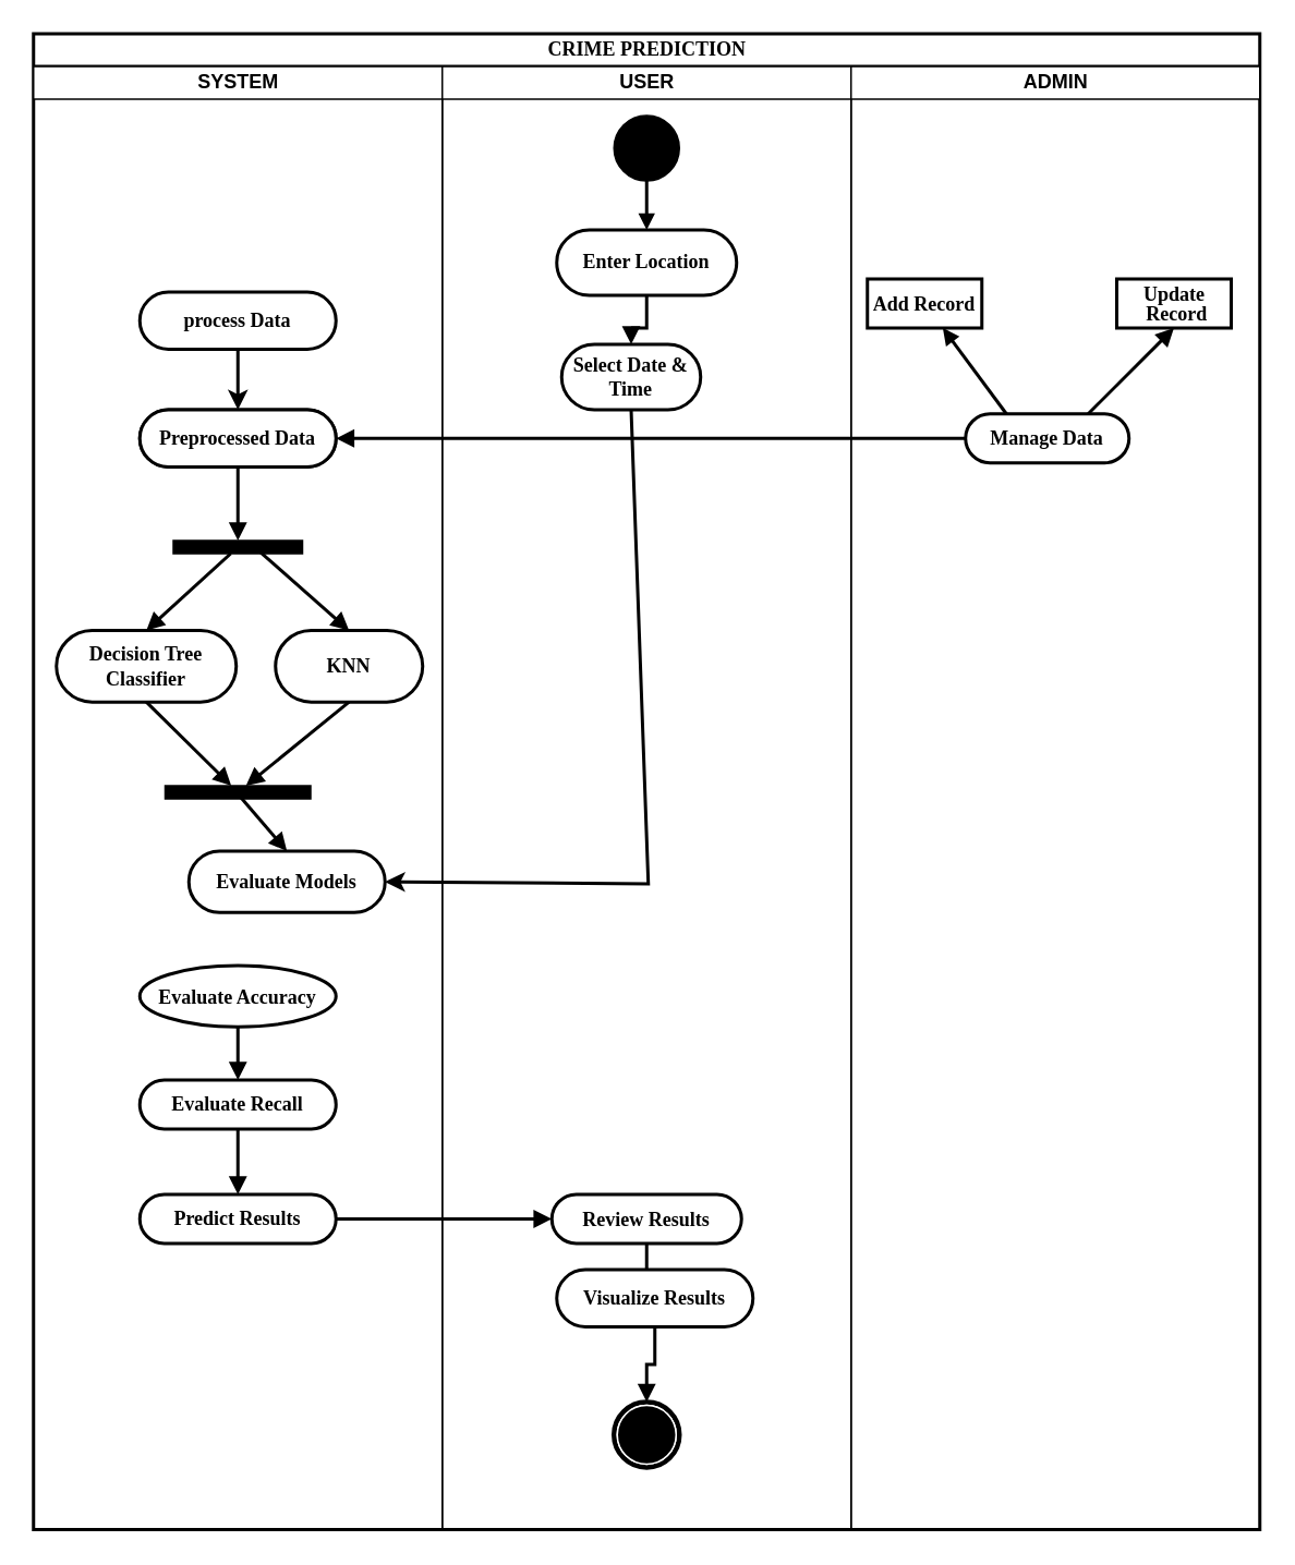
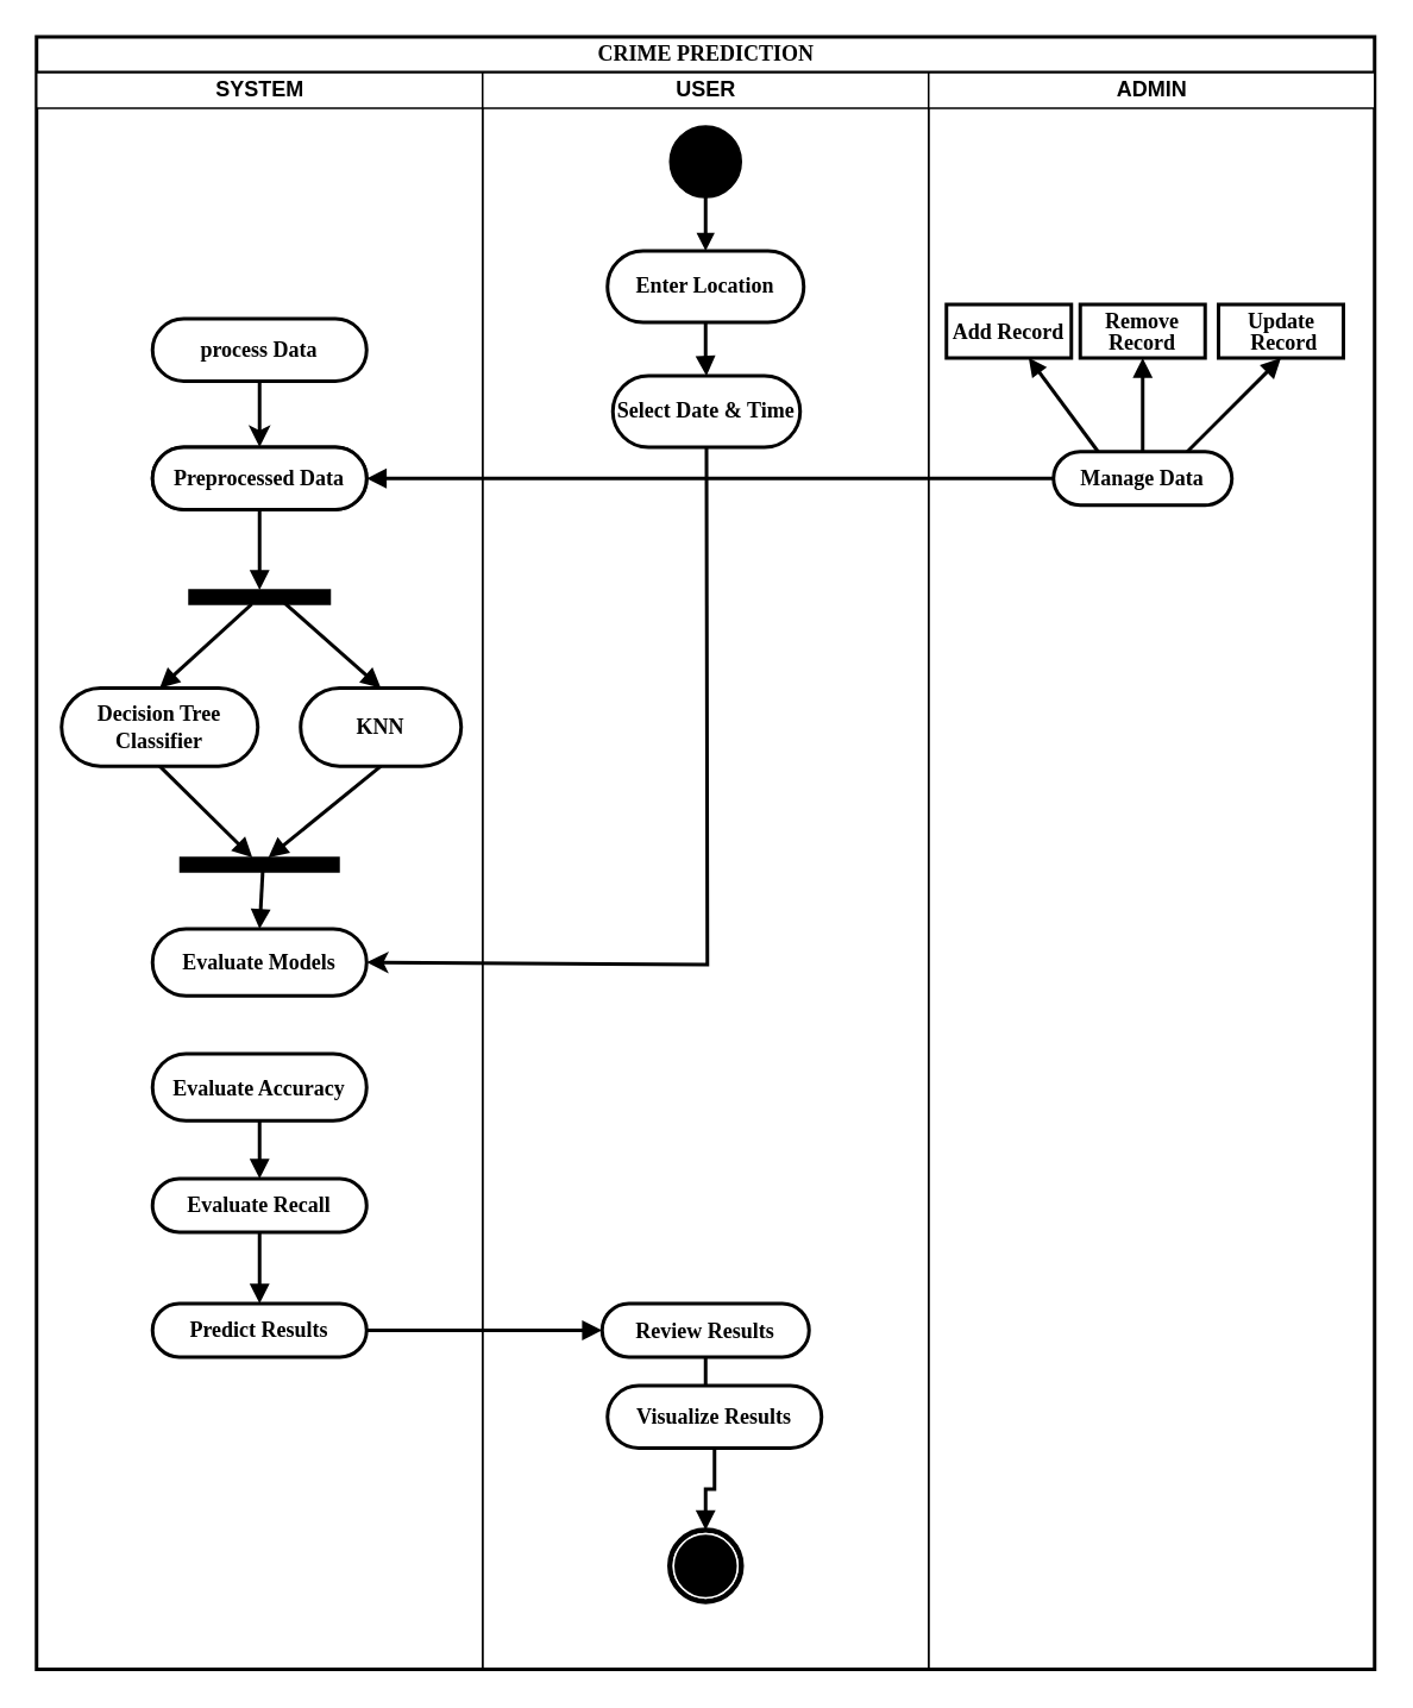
  <mxCell id="0" />
  <mxCell id="1" parent="0" />
  <mxCell id="2" value="CRIME PREDICTION" style="swimlane;html=1;childLayout=stackLayout;startSize=20;rounded=0;shadow=0;comic=0;labelBackgroundColor=none;strokeWidth=2;fontFamily=Verdana;fontSize=12;align=center;" parent="1" vertex="1"><mxGeometry x="20" y="20" width="750" height="915" as="geometry" /></mxCell>
  <mxCell id="3" value="" style="endArrow=block;html=1;rounded=0;hachureGap=4;fontFamily=Architects Daughter;fontSource=https%3A%2F%2Ffonts.googleapis.com%2Fcss%3Ffamily%3DArchitects%2BDaughter;fontSize=16;exitX=0;exitY=0.5;exitDx=0;exitDy=0;entryX=1;entryY=0.5;entryDx=0;entryDy=0;strokeWidth=2;endFill=1;" parent="2" source="36" target="5" edge="1"><mxGeometry width="50" height="50" relative="1" as="geometry"><mxPoint x="290" y="310" as="sourcePoint" /><mxPoint x="340" y="260" as="targetPoint" /></mxGeometry></mxCell>
  <mxCell id="4" value="SYSTEM" style="swimlane;html=1;startSize=20;" parent="2" vertex="1"><mxGeometry y="20" width="250" height="895" as="geometry" /></mxCell>
  <mxCell id="5" value="&lt;b&gt;Preprocessed Data&lt;/b&gt;" style="rounded=1;whiteSpace=wrap;html=1;shadow=0;comic=0;labelBackgroundColor=none;strokeWidth=2;fontFamily=Verdana;fontSize=12;align=center;arcSize=50;" parent="4" vertex="1"><mxGeometry x="65" y="210" width="120" height="35" as="geometry" /></mxCell>
  <mxCell id="6" value="" style="edgeStyle=orthogonalEdgeStyle;rounded=0;hachureGap=4;orthogonalLoop=1;jettySize=auto;html=1;fontFamily=Architects Daughter;fontSource=https%3A%2F%2Ffonts.googleapis.com%2Fcss%3Ffamily%3DArchitects%2BDaughter;fontSize=16;endArrow=block;endFill=1;strokeWidth=2;exitX=0.5;exitY=1;exitDx=0;exitDy=0;" parent="4" source="5" edge="1"><mxGeometry relative="1" as="geometry"><mxPoint x="125" y="327.5" as="sourcePoint" /><mxPoint x="125" y="290" as="targetPoint" /></mxGeometry></mxCell>
  <mxCell id="7" value="&lt;b&gt;Decision Tree Classifier&lt;/b&gt;" style="whiteSpace=wrap;html=1;fontFamily=Verdana;rounded=1;shadow=0;comic=0;labelBackgroundColor=none;strokeWidth=2;arcSize=50;" parent="4" vertex="1"><mxGeometry x="14" y="345" width="110" height="43.75" as="geometry" /></mxCell>
  <mxCell id="8" value="&lt;b&gt;KNN&lt;/b&gt;" style="whiteSpace=wrap;html=1;fontFamily=Verdana;rounded=1;shadow=0;comic=0;labelBackgroundColor=none;strokeWidth=2;arcSize=50;" parent="4" vertex="1"><mxGeometry x="148" y="345" width="90" height="43.75" as="geometry" /></mxCell>
  <mxCell id="9" value="" style="line;strokeWidth=9;fillColor=none;align=left;verticalAlign=middle;spacingTop=-1;spacingLeft=3;spacingRight=3;rotatable=0;labelPosition=right;points=[];portConstraint=eastwest;strokeColor=inherit;hachureGap=4;fontFamily=Architects Daughter;fontSource=https%3A%2F%2Ffonts.googleapis.com%2Fcss%3Ffamily%3DArchitects%2BDaughter;fontSize=20;" parent="4" vertex="1"><mxGeometry x="85" y="290" width="80" height="8" as="geometry" /></mxCell>
  <mxCell id="10" value="" style="endArrow=block;html=1;rounded=0;hachureGap=4;fontFamily=Architects Daughter;fontSource=https%3A%2F%2Ffonts.googleapis.com%2Fcss%3Ffamily%3DArchitects%2BDaughter;fontSize=16;entryX=0.5;entryY=0;entryDx=0;entryDy=0;strokeWidth=2;endFill=1;" parent="4" source="9" target="7" edge="1"><mxGeometry width="50" height="50" relative="1" as="geometry"><mxPoint x="440" y="400" as="sourcePoint" /><mxPoint x="490" y="350" as="targetPoint" /></mxGeometry></mxCell>
  <mxCell id="11" value="" style="endArrow=block;html=1;rounded=0;hachureGap=4;fontFamily=Architects Daughter;fontSource=https%3A%2F%2Ffonts.googleapis.com%2Fcss%3Ffamily%3DArchitects%2BDaughter;fontSize=16;exitX=0.667;exitY=0.85;exitDx=0;exitDy=0;exitPerimeter=0;entryX=0.5;entryY=0;entryDx=0;entryDy=0;strokeWidth=2;endFill=1;" parent="4" source="9" target="8" edge="1"><mxGeometry width="50" height="50" relative="1" as="geometry"><mxPoint x="440" y="400" as="sourcePoint" /><mxPoint x="490" y="350" as="targetPoint" /></mxGeometry></mxCell>
  <mxCell id="12" value="" style="line;strokeWidth=9;fillColor=none;align=left;verticalAlign=middle;spacingTop=-1;spacingLeft=3;spacingRight=3;rotatable=0;labelPosition=right;points=[];portConstraint=eastwest;strokeColor=inherit;hachureGap=4;fontFamily=Architects Daughter;fontSource=https%3A%2F%2Ffonts.googleapis.com%2Fcss%3Ffamily%3DArchitects%2BDaughter;fontSize=20;" parent="4" vertex="1"><mxGeometry x="80" y="440" width="90" height="8" as="geometry" /></mxCell>
  <mxCell id="13" value="" style="endArrow=block;html=1;rounded=0;hachureGap=4;fontFamily=Architects Daughter;fontSource=https%3A%2F%2Ffonts.googleapis.com%2Fcss%3Ffamily%3DArchitects%2BDaughter;fontSize=16;exitX=0.5;exitY=1;exitDx=0;exitDy=0;strokeWidth=2;endFill=1;" parent="4" source="7" target="12" edge="1"><mxGeometry width="50" height="50" relative="1" as="geometry"><mxPoint x="160" y="370" as="sourcePoint" /><mxPoint x="210" y="320" as="targetPoint" /></mxGeometry></mxCell>
  <mxCell id="14" value="" style="endArrow=block;html=1;rounded=0;hachureGap=4;fontFamily=Architects Daughter;fontSource=https%3A%2F%2Ffonts.googleapis.com%2Fcss%3Ffamily%3DArchitects%2BDaughter;fontSize=16;exitX=0.5;exitY=1;exitDx=0;exitDy=0;strokeWidth=2;endFill=1;" parent="4" source="8" target="12" edge="1"><mxGeometry width="50" height="50" relative="1" as="geometry"><mxPoint x="160" y="370" as="sourcePoint" /><mxPoint x="210" y="320" as="targetPoint" /></mxGeometry></mxCell>
- <mxCell id="15" value="&lt;b&gt;Evaluate Models&lt;/b&gt;" style="whiteSpace=wrap;html=1;fontFamily=Verdana;rounded=1;shadow=0;comic=0;labelBackgroundColor=none;strokeWidth=2;arcSize=50;" parent="4" vertex="1"><mxGeometry x="95" y="480" width="120" height="37.5" as="geometry" /></mxCell>
+ <mxCell id="15" value="&lt;b&gt;Evaluate Models&lt;/b&gt;" style="whiteSpace=wrap;html=1;fontFamily=Verdana;rounded=1;shadow=0;comic=0;labelBackgroundColor=none;strokeWidth=2;arcSize=50;" parent="4" vertex="1"><mxGeometry x="65" y="480" width="120" height="37.5" as="geometry" /></mxCell>
  <mxCell id="16" value="" style="endArrow=block;html=1;rounded=0;hachureGap=4;fontFamily=Architects Daughter;fontSource=https%3A%2F%2Ffonts.googleapis.com%2Fcss%3Ffamily%3DArchitects%2BDaughter;fontSize=16;exitX=0.52;exitY=0.9;exitDx=0;exitDy=0;exitPerimeter=0;entryX=0.5;entryY=0;entryDx=0;entryDy=0;strokeWidth=2;endFill=1;" parent="4" source="12" target="15" edge="1"><mxGeometry width="50" height="50" relative="1" as="geometry"><mxPoint x="160" y="370" as="sourcePoint" /><mxPoint x="210" y="320" as="targetPoint" /></mxGeometry></mxCell>
  <mxCell id="17" value="" style="edgeStyle=orthogonalEdgeStyle;rounded=0;hachureGap=4;orthogonalLoop=1;jettySize=auto;html=1;fontFamily=Architects Daughter;fontSource=https%3A%2F%2Ffonts.googleapis.com%2Fcss%3Ffamily%3DArchitects%2BDaughter;fontSize=16;strokeWidth=2;endArrow=block;endFill=1;" parent="4" source="18" target="20" edge="1"><mxGeometry relative="1" as="geometry" /></mxCell>
- <mxCell id="18" value="&lt;p style=&quot;line-height: 100%;&quot;&gt;&lt;b&gt;Evaluate Accuracy&lt;/b&gt;&lt;/p&gt;" style="ellipse;whiteSpace=wrap;html=1;fontFamily=Verdana;shadow=0;comic=0;labelBackgroundColor=none;strokeWidth=2;arcSize=50;" parent="4" vertex="1"><mxGeometry x="65" y="550" width="120" height="37.5" as="geometry" /></mxCell>
+ <mxCell id="18" value="&lt;p style=&quot;line-height: 100%;&quot;&gt;&lt;b&gt;Evaluate Accuracy&lt;/b&gt;&lt;/p&gt;" style="whiteSpace=wrap;html=1;fontFamily=Verdana;rounded=1;shadow=0;comic=0;labelBackgroundColor=none;strokeWidth=2;arcSize=50;" parent="4" vertex="1"><mxGeometry x="65" y="550" width="120" height="37.5" as="geometry" /></mxCell>
  <mxCell id="19" value="" style="edgeStyle=orthogonalEdgeStyle;rounded=0;hachureGap=4;orthogonalLoop=1;jettySize=auto;html=1;fontFamily=Architects Daughter;fontSource=https%3A%2F%2Ffonts.googleapis.com%2Fcss%3Ffamily%3DArchitects%2BDaughter;fontSize=16;strokeWidth=2;endArrow=block;endFill=1;" parent="4" source="20" target="21" edge="1"><mxGeometry relative="1" as="geometry" /></mxCell>
  <mxCell id="20" value="&lt;b&gt;Evaluate Recall&lt;/b&gt;" style="whiteSpace=wrap;html=1;fontFamily=Verdana;rounded=1;shadow=0;comic=0;labelBackgroundColor=none;strokeWidth=2;arcSize=50;" parent="4" vertex="1"><mxGeometry x="65" y="620" width="120" height="30" as="geometry" /></mxCell>
  <mxCell id="21" value="&lt;b&gt;Predict Results&lt;/b&gt;" style="whiteSpace=wrap;html=1;fontFamily=Verdana;rounded=1;shadow=0;comic=0;labelBackgroundColor=none;strokeWidth=2;arcSize=50;" parent="4" vertex="1"><mxGeometry x="65" y="690" width="120" height="30" as="geometry" /></mxCell>
  <mxCell id="22" value="&lt;b&gt;process Data&lt;/b&gt;" style="rounded=1;whiteSpace=wrap;html=1;shadow=0;comic=0;labelBackgroundColor=none;strokeWidth=2;fontFamily=Verdana;fontSize=12;align=center;arcSize=50;" parent="4" vertex="1"><mxGeometry x="65" y="138" width="120" height="35" as="geometry" /></mxCell>
  <mxCell id="23" value="USER" style="swimlane;html=1;startSize=20;" parent="2" vertex="1"><mxGeometry x="250" y="20" width="250" height="895" as="geometry" /></mxCell>
  <mxCell id="24" value="" style="edgeStyle=orthogonalEdgeStyle;rounded=0;hachureGap=4;orthogonalLoop=1;jettySize=auto;html=1;fontFamily=Architects Daughter;fontSource=https%3A%2F%2Ffonts.googleapis.com%2Fcss%3Ffamily%3DArchitects%2BDaughter;fontSize=16;strokeWidth=2;endArrow=block;endFill=1;" parent="23" source="25" target="32" edge="1"><mxGeometry relative="1" as="geometry" /></mxCell>
  <mxCell id="25" value="&lt;p style=&quot;line-height: 100%;&quot;&gt;&lt;b&gt;Review Results&lt;/b&gt;&lt;/p&gt;" style="rounded=1;whiteSpace=wrap;html=1;shadow=0;comic=0;labelBackgroundColor=none;strokeWidth=2;fontFamily=Verdana;fontSize=12;align=center;arcSize=50;" parent="23" vertex="1"><mxGeometry x="67" y="690" width="116" height="30" as="geometry" /></mxCell>
  <mxCell id="26" value="" style="ellipse;whiteSpace=wrap;html=1;rounded=0;shadow=0;comic=0;labelBackgroundColor=none;strokeWidth=1;fillColor=#000000;fontFamily=Verdana;fontSize=12;align=center;" parent="23" vertex="1"><mxGeometry x="105" y="30" width="40" height="40" as="geometry" /></mxCell>
  <mxCell id="27" value="" style="edgeStyle=orthogonalEdgeStyle;rounded=0;hachureGap=4;orthogonalLoop=1;jettySize=auto;html=1;fontFamily=Architects Daughter;fontSource=https%3A%2F%2Ffonts.googleapis.com%2Fcss%3Ffamily%3DArchitects%2BDaughter;fontSize=16;strokeWidth=2;endArrow=block;endFill=1;" parent="23" source="28" target="30" edge="1"><mxGeometry relative="1" as="geometry" /></mxCell>
  <mxCell id="28" value="&lt;b&gt;Enter Location&lt;/b&gt;" style="rounded=1;whiteSpace=wrap;html=1;shadow=0;comic=0;labelBackgroundColor=none;strokeWidth=2;fontFamily=Verdana;fontSize=12;align=center;arcSize=50;" parent="23" vertex="1"><mxGeometry x="70" y="100" width="110" height="40" as="geometry" /></mxCell>
  <mxCell id="29" style="edgeStyle=orthogonalEdgeStyle;rounded=0;html=1;labelBackgroundColor=none;startArrow=none;startFill=0;startSize=5;endArrow=block;endFill=1;endSize=5;jettySize=auto;orthogonalLoop=1;strokeWidth=2;fontFamily=Verdana;fontSize=12" parent="23" source="26" target="28" edge="1"><mxGeometry relative="1" as="geometry" /></mxCell>
- <mxCell id="30" value="&lt;font style=&quot;font-size: 12px;&quot;&gt;&lt;b style=&quot;&quot;&gt;Select Date &amp;amp; Time&lt;/b&gt;&lt;/font&gt;" style="rounded=1;whiteSpace=wrap;html=1;shadow=0;comic=0;labelBackgroundColor=none;strokeWidth=2;fontFamily=Verdana;fontSize=12;align=center;arcSize=50;" parent="23" vertex="1"><mxGeometry x="73" y="170" width="85" height="40" as="geometry" /></mxCell>
+ <mxCell id="30" value="&lt;font style=&quot;font-size: 12px;&quot;&gt;&lt;b style=&quot;&quot;&gt;Select Date &amp;amp; Time&lt;/b&gt;&lt;/font&gt;" style="rounded=1;whiteSpace=wrap;html=1;shadow=0;comic=0;labelBackgroundColor=none;strokeWidth=2;fontFamily=Verdana;fontSize=12;align=center;arcSize=50;" parent="23" vertex="1"><mxGeometry x="73" y="170" width="105" height="40" as="geometry" /></mxCell>
  <mxCell id="31" value="" style="edgeStyle=orthogonalEdgeStyle;rounded=0;hachureGap=4;orthogonalLoop=1;jettySize=auto;html=1;fontFamily=Architects Daughter;fontSource=https%3A%2F%2Ffonts.googleapis.com%2Fcss%3Ffamily%3DArchitects%2BDaughter;fontSize=16;strokeWidth=2;endArrow=block;endFill=1;" parent="23" source="32" target="33" edge="1"><mxGeometry relative="1" as="geometry" /></mxCell>
  <mxCell id="32" value="&lt;b&gt;Visualize Results&lt;/b&gt;" style="whiteSpace=wrap;html=1;fontFamily=Verdana;rounded=1;shadow=0;comic=0;labelBackgroundColor=none;strokeWidth=2;arcSize=50;" parent="23" vertex="1"><mxGeometry x="70" y="736" width="120" height="35" as="geometry" /></mxCell>
  <mxCell id="33" value="" style="shape=mxgraph.bpmn.shape;html=1;verticalLabelPosition=bottom;labelBackgroundColor=#ffffff;verticalAlign=top;perimeter=ellipsePerimeter;outline=end;symbol=terminate;rounded=0;shadow=0;comic=0;strokeWidth=1;fontFamily=Verdana;fontSize=12;align=center;" parent="23" vertex="1"><mxGeometry x="105" y="817" width="40" height="40" as="geometry" /></mxCell>
  <mxCell id="34" value="ADMIN" style="swimlane;html=1;startSize=20;" parent="2" vertex="1"><mxGeometry x="500" y="20" width="250" height="895" as="geometry" /></mxCell>
  <mxCell id="35" style="rounded=0;html=1;labelBackgroundColor=none;startArrow=none;startFill=0;startSize=5;endArrow=block;endFill=1;endSize=5;jettySize=auto;orthogonalLoop=1;strokeWidth=2;fontFamily=Verdana;fontSize=12;exitX=0.25;exitY=0;exitDx=0;exitDy=0;" parent="34" source="36" target="37" edge="1"><mxGeometry relative="1" as="geometry" /></mxCell>
  <mxCell id="36" value="&lt;b&gt;Manage Data&lt;/b&gt;" style="rounded=1;whiteSpace=wrap;html=1;shadow=0;comic=0;labelBackgroundColor=none;strokeWidth=2;fontFamily=Verdana;fontSize=12;align=center;arcSize=50;" parent="34" vertex="1"><mxGeometry x="70" y="212.5" width="100" height="30" as="geometry" /></mxCell>
  <mxCell id="37" value="&lt;p style=&quot;line-height: 100%;&quot;&gt;&lt;b&gt;Add Record&lt;/b&gt;&lt;/p&gt;" style="rounded=0;whiteSpace=wrap;html=1;shadow=0;comic=0;labelBackgroundColor=none;strokeWidth=2;fontFamily=Verdana;fontSize=12;align=center;arcSize=50;" parent="34" vertex="1"><mxGeometry x="10" y="130" width="70" height="30" as="geometry" /></mxCell>
+ <mxCell id="38" value="&lt;p style=&quot;line-height: 100%;&quot;&gt;&lt;b&gt;Remove Record&lt;/b&gt;&lt;/p&gt;" style="rounded=0;whiteSpace=wrap;html=1;shadow=0;comic=0;labelBackgroundColor=none;strokeWidth=2;fontFamily=Verdana;fontSize=12;align=center;arcSize=50;" parent="34" vertex="1"><mxGeometry x="85" y="130" width="70" height="30" as="geometry" /></mxCell>
+ <mxCell id="39" value="" style="endArrow=block;html=1;rounded=0;hachureGap=4;fontFamily=Architects Daughter;fontSource=https%3A%2F%2Ffonts.googleapis.com%2Fcss%3Ffamily%3DArchitects%2BDaughter;fontSize=16;exitX=0.5;exitY=0;exitDx=0;exitDy=0;entryX=0.5;entryY=1;entryDx=0;entryDy=0;strokeWidth=2;endFill=1;" parent="34" source="36" target="38" edge="1"><mxGeometry width="50" height="50" relative="1" as="geometry"><mxPoint x="-160" y="320" as="sourcePoint" /><mxPoint x="-110" y="270" as="targetPoint" /></mxGeometry></mxCell>
  <mxCell id="40" value="&lt;p style=&quot;line-height: 100%;&quot;&gt;&lt;b&gt;Update&lt;br&gt;&amp;nbsp;Record&lt;/b&gt;&lt;/p&gt;" style="rounded=0;whiteSpace=wrap;html=1;shadow=0;comic=0;labelBackgroundColor=none;strokeWidth=2;fontFamily=Verdana;fontSize=12;align=center;arcSize=50;" parent="34" vertex="1"><mxGeometry x="162.5" y="130" width="70" height="30" as="geometry" /></mxCell>
  <mxCell id="41" value="" style="endArrow=block;html=1;rounded=0;hachureGap=4;fontFamily=Architects Daughter;fontSource=https%3A%2F%2Ffonts.googleapis.com%2Fcss%3Ffamily%3DArchitects%2BDaughter;fontSize=16;entryX=0.5;entryY=1;entryDx=0;entryDy=0;exitX=0.75;exitY=0;exitDx=0;exitDy=0;strokeWidth=2;endFill=1;" parent="34" source="36" target="40" edge="1"><mxGeometry width="50" height="50" relative="1" as="geometry"><mxPoint x="20" y="290" as="sourcePoint" /><mxPoint x="70" y="240" as="targetPoint" /></mxGeometry></mxCell>
  <mxCell id="42" value="" style="edgeStyle=orthogonalEdgeStyle;rounded=0;hachureGap=4;orthogonalLoop=1;jettySize=auto;html=1;fontFamily=Architects Daughter;fontSource=https%3A%2F%2Ffonts.googleapis.com%2Fcss%3Ffamily%3DArchitects%2BDaughter;fontSize=16;strokeWidth=2;endArrow=block;endFill=1;" parent="2" source="21" target="25" edge="1"><mxGeometry relative="1" as="geometry" /></mxCell>
  <mxCell id="43" value="" style="endArrow=classic;html=1;rounded=0;hachureGap=4;fontFamily=Architects Daughter;fontSource=https%3A%2F%2Ffonts.googleapis.com%2Fcss%3Ffamily%3DArchitects%2BDaughter;fontSize=16;exitX=0.5;exitY=1;exitDx=0;exitDy=0;entryX=1;entryY=0.5;entryDx=0;entryDy=0;strokeWidth=2;" parent="2" source="30" target="15" edge="1"><mxGeometry width="50" height="50" relative="1" as="geometry"><mxPoint x="230" y="400" as="sourcePoint" /><mxPoint x="280" y="350" as="targetPoint" /><Array as="points"><mxPoint x="376" y="520" /></Array></mxGeometry></mxCell>
  <mxCell id="44" value="&lt;b&gt;Preprocessed Data&lt;/b&gt;" style="rounded=1;whiteSpace=wrap;html=1;shadow=0;comic=0;labelBackgroundColor=none;strokeWidth=2;fontFamily=Verdana;fontSize=12;align=center;arcSize=50;" parent="1" vertex="1"><mxGeometry x="85" y="250" width="120" height="35" as="geometry" /></mxCell>
  <mxCell id="45" value="" style="edgeStyle=orthogonalEdgeStyle;rounded=0;hachureGap=4;orthogonalLoop=1;jettySize=auto;html=1;strokeWidth=2;" parent="1" source="22" target="44" edge="1"><mxGeometry relative="1" as="geometry" /></mxCell>
